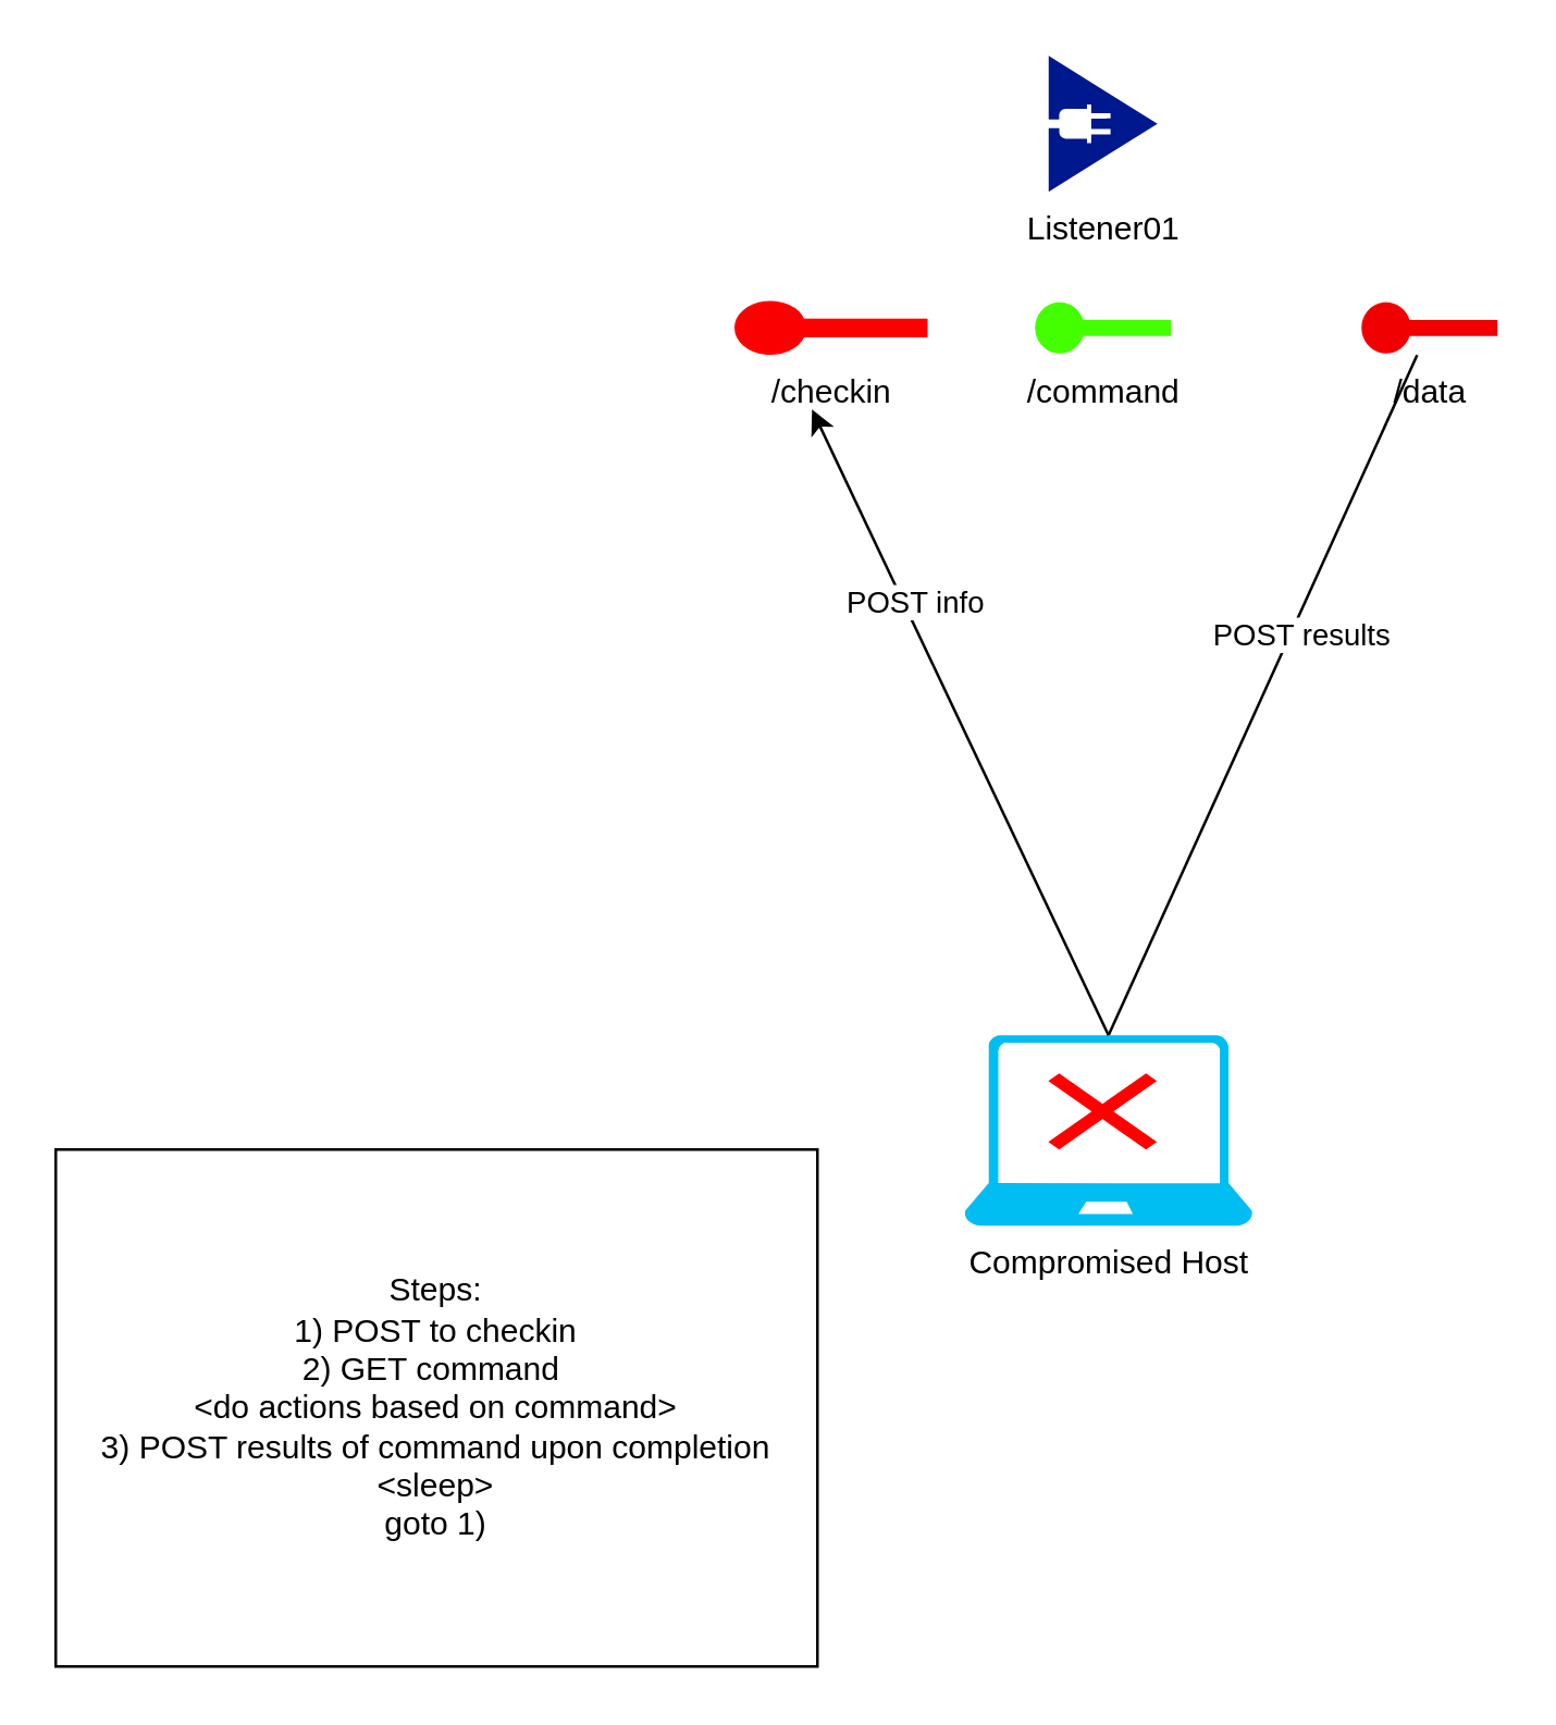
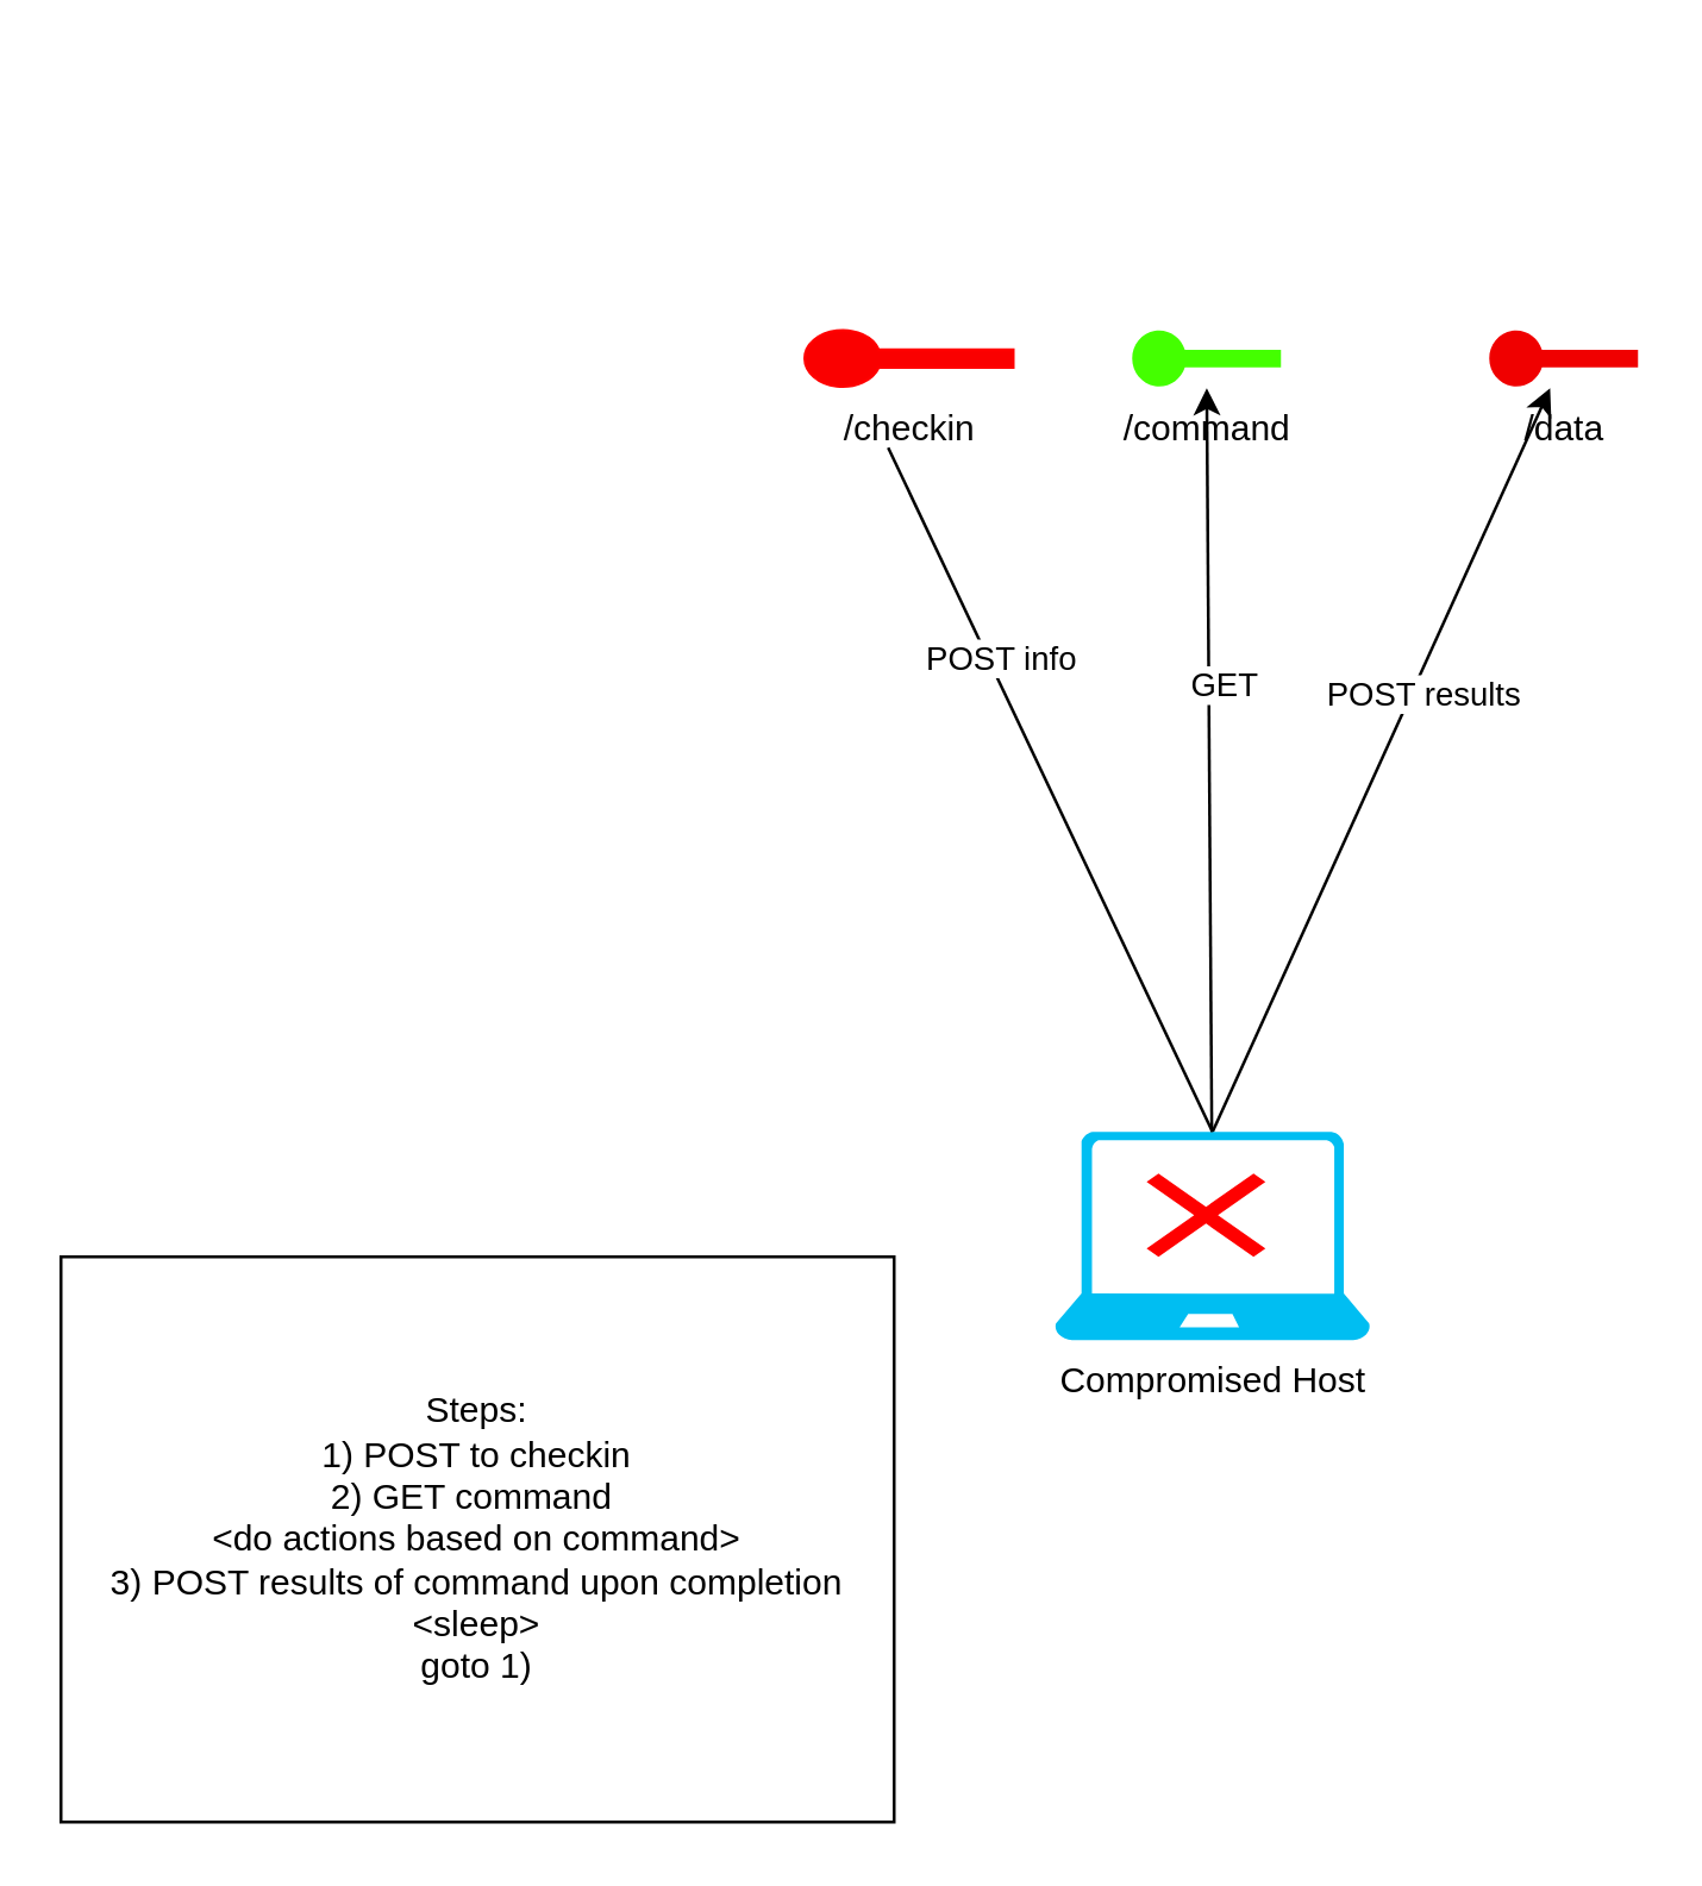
  <mxCell id="0" />
  <mxCell id="1" parent="0" />
- <mxCell id="2" value="Listener01" style="sketch=0;aspect=fixed;pointerEvents=1;shadow=0;dashed=0;html=1;strokeColor=none;labelPosition=center;verticalLabelPosition=bottom;verticalAlign=top;align=center;fillColor=#00188D;shape=mxgraph.mscae.enterprise.plug_and_play" vertex="1" parent="1"><mxGeometry x="385" y="20" width="40" height="50" as="geometry" /></mxCell>
  <mxCell id="3" value="&lt;font color=&quot;#080808&quot;&gt;/checkin&lt;/font&gt;" style="verticalLabelPosition=bottom;html=1;verticalAlign=top;align=center;strokeColor=#ff0000;fillColor=#fa0000;shape=mxgraph.azure.service_endpoint;fontColor=#ffffff;" vertex="1" parent="1"><mxGeometry x="270" y="110" width="70" height="20" as="geometry" /></mxCell>
  <mxCell id="4" value="/command" style="verticalLabelPosition=bottom;html=1;verticalAlign=top;align=center;strokeColor=none;fillColor=#44ff00;shape=mxgraph.azure.service_endpoint;" vertex="1" parent="1"><mxGeometry x="380" y="110" width="50" height="20" as="geometry" /></mxCell>
  <mxCell id="5" value="/data" style="verticalLabelPosition=bottom;html=1;verticalAlign=top;align=center;strokeColor=none;fillColor=#f00000;shape=mxgraph.azure.service_endpoint;" vertex="1" parent="1"><mxGeometry x="500" y="110" width="50" height="20" as="geometry" /></mxCell>
  <mxCell id="6" value="" style="shape=mxgraph.mockup.markup.redX;fillColor=#ff0000;html=1;shadow=0;whiteSpace=wrap;strokeColor=none;" vertex="1" parent="1"><mxGeometry x="384.856" y="394" width="39.932" height="28" as="geometry" /></mxCell>
- <mxCell id="9" style="rounded=0;orthogonalLoop=1;jettySize=auto;html=1;exitX=0.5;exitY=0;exitDx=0;exitDy=0;exitPerimeter=0;endArrow=none;" edge="1" parent="1" source="11" target="5"><mxGeometry relative="1" as="geometry" /></mxCell>
+ <mxCell id="7" style="rounded=0;orthogonalLoop=1;jettySize=auto;html=1;" edge="1" parent="1" source="11" target="4"><mxGeometry relative="1" as="geometry" /></mxCell>
+ <mxCell id="8" value="GET" style="edgeLabel;html=1;align=center;verticalAlign=middle;resizable=0;points=[];" vertex="1" connectable="0" parent="7"><mxGeometry x="0.2" y="-5" relative="1" as="geometry"><mxPoint as="offset" /></mxGeometry></mxCell>
+ <mxCell id="9" style="rounded=0;orthogonalLoop=1;jettySize=auto;html=1;exitX=0.5;exitY=0;exitDx=0;exitDy=0;exitPerimeter=0;" edge="1" parent="1" source="11" target="5"><mxGeometry relative="1" as="geometry" /></mxCell>
  <mxCell id="10" value="POST results" style="edgeLabel;html=1;align=center;verticalAlign=middle;resizable=0;points=[];" vertex="1" connectable="0" parent="9"><mxGeometry x="0.186" y="-3" relative="1" as="geometry"><mxPoint as="offset" /></mxGeometry></mxCell>
  <mxCell id="11" value="Compromised Host" style="verticalLabelPosition=bottom;html=1;verticalAlign=top;align=center;strokeColor=none;fillColor=#00BEF2;shape=mxgraph.azure.laptop;pointerEvents=1;direction=east;" vertex="1" parent="1"><mxGeometry x="354" y="380" width="106.0" height="70" as="geometry" /></mxCell>
- <mxCell id="12" style="rounded=0;orthogonalLoop=1;jettySize=auto;html=1;entryX=0.4;entryY=2;entryDx=0;entryDy=0;entryPerimeter=0;exitX=0.5;exitY=0;exitDx=0;exitDy=0;exitPerimeter=0;" edge="1" parent="1" source="11" target="3"><mxGeometry relative="1" as="geometry" /></mxCell>
+ <mxCell id="12" style="rounded=0;orthogonalLoop=1;jettySize=auto;html=1;entryX=0.4;entryY=2;entryDx=0;entryDy=0;entryPerimeter=0;exitX=0.5;exitY=0;exitDx=0;exitDy=0;exitPerimeter=0;endArrow=none;" edge="1" parent="1" source="11" target="3"><mxGeometry relative="1" as="geometry" /></mxCell>
  <mxCell id="13" value="POST info" style="edgeLabel;html=1;align=center;verticalAlign=middle;resizable=0;points=[];" vertex="1" connectable="0" parent="12"><mxGeometry x="0.307" y="-3" relative="1" as="geometry"><mxPoint x="-3" y="-8" as="offset" /></mxGeometry></mxCell>
  <mxCell id="14" value="Steps:&lt;br&gt;1) POST to checkin&lt;br&gt;2) GET command&amp;nbsp;&lt;br&gt;&amp;lt;do actions based on command&amp;gt;&lt;br&gt;3) POST results of command upon completion&lt;br&gt;&amp;lt;sleep&amp;gt;&lt;br&gt;goto 1)" style="rounded=0;whiteSpace=wrap;html=1;" vertex="1" parent="1"><mxGeometry x="20" y="422" width="280" height="190" as="geometry" /></mxCell>
